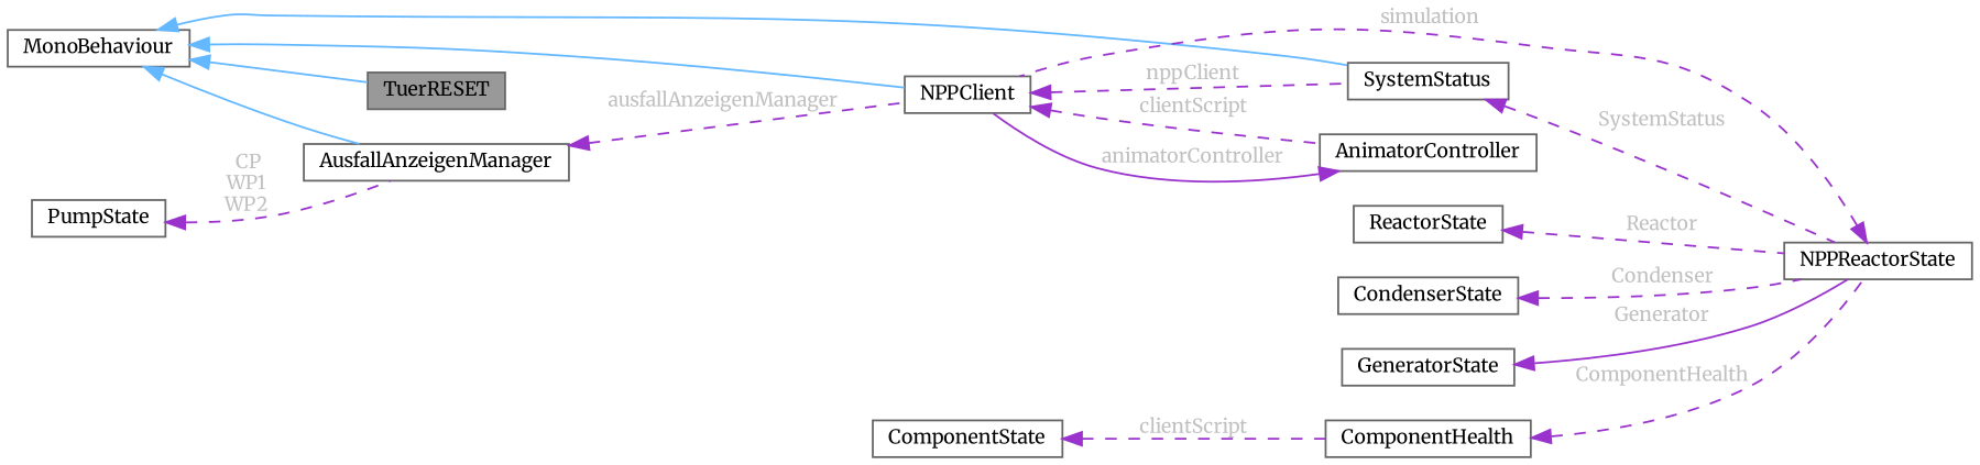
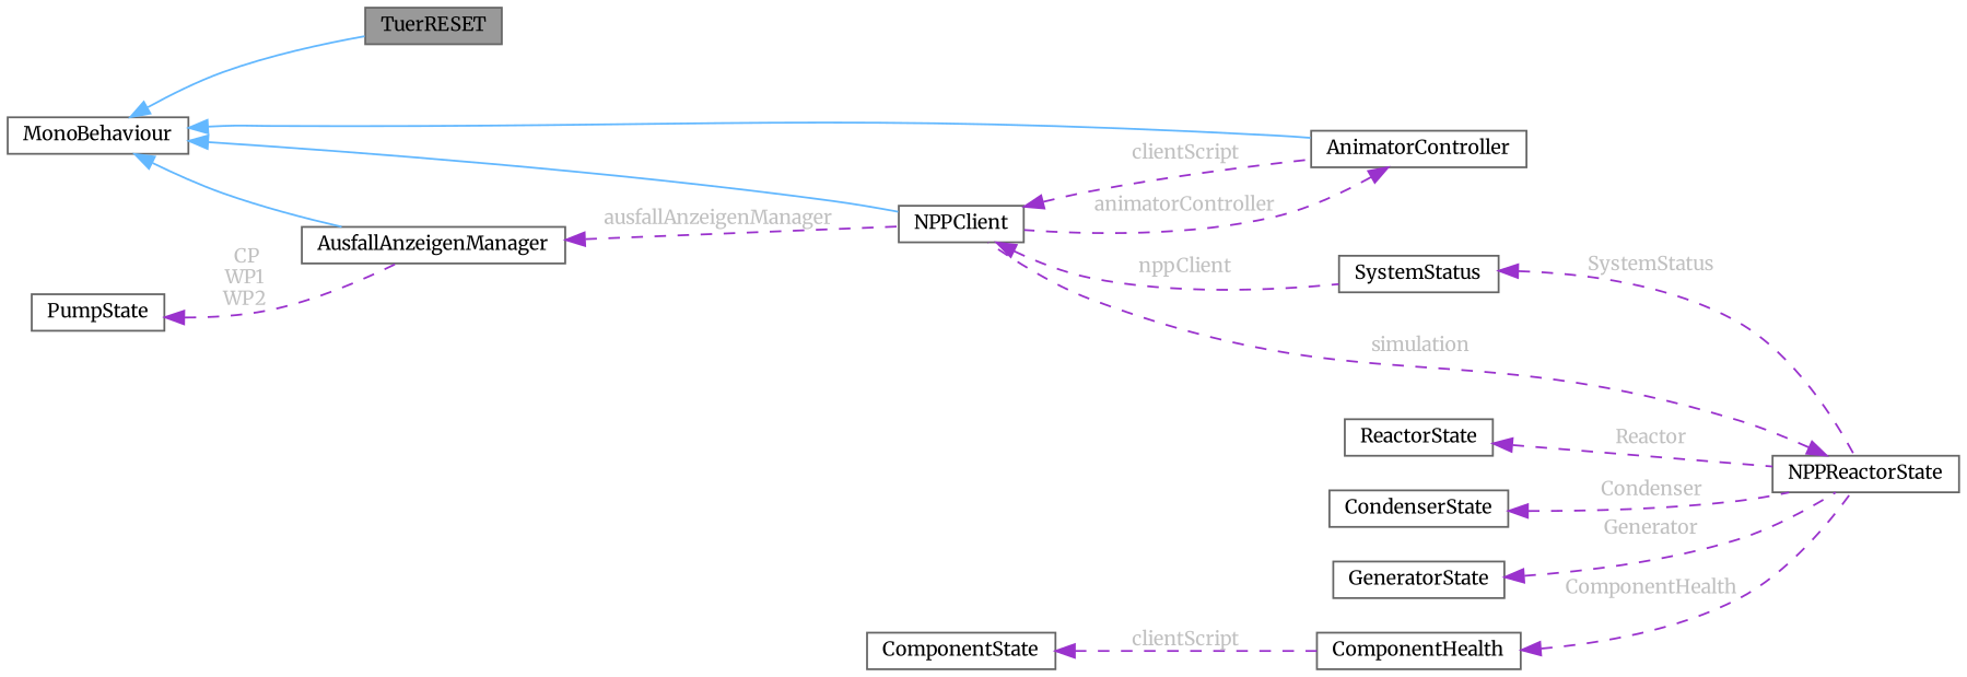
  digraph {
    fontname=Merriweather
    rankdir=LR
    node [color=gray40 fillcolor=white fontname=Merriweather fontsize=10 shape=box style=filled]
    edge [color=darkorchid3 dir=back fontname=Merriweather fontsize=10 labelfontname=Helvetica labelfontsize=10 style=dashed fontcolor=grey]
    n1 [fillcolor=grey60 fontcolor=black height=0.2 label=TuerRESET width=0.4]
    n2 [height=0.2 label=MonoBehaviour width=0.4]
    n3 [height=0.2 label=NPPClient width=0.4]
    n4 [height=0.2 label=AnimatorController width=0.4]
    n5 [height=0.2 label=AusfallAnzeigenManager width=0.4]
    n6 [height=0.2 label=SystemStatus width=0.4]
    n7 [height=0.2 label=NPPReactorState width=0.4]
    n8 [height=0.2 label=ReactorState width=0.4]
    n9 [height=0.2 label=PumpState width=0.4]
    n10 [height=0.2 label=CondenserState width=0.4]
    n11 [height=0.2 label=GeneratorState width=0.4]
    n12 [height=0.2 label=ComponentHealth width=0.4]
    n13 [height=0.2 label=ComponentState width=0.4]
    n2 -> n1 [color=steelblue1 style=solid fontcolor=""]
    n2 -> n3 [color=steelblue1 style=solid fontcolor=""]
-   n2 -> n6 [color=steelblue1 style=solid fontcolor=""]
+   n2 -> n4 [color=steelblue1 style=solid fontcolor=""]
    n2 -> n5 [color=steelblue1 style=solid fontcolor=""]
    n3 -> n4 [label=" clientScript"]
    n3 -> n6 [label=" nppClient"]
-   n4 -> n3 [label=" animatorController" style=solid]
+   n4 -> n3 [label=" animatorController"]
    n5 -> n3 [label=" ausfallAnzeigenManager"]
    n6 -> n7 [label=" SystemStatus"]
    n7 -> n3 [label=" simulation"]
    n8 -> n7 [label=" Reactor"]
    n9 -> n5 [label=" CP\nWP1\nWP2"]
    n10 -> n7 [label=" Condenser"]
-   n11 -> n7 [label=" Generator" style=solid]
+   n11 -> n7 [label=" Generator"]
    n12 -> n7 [label=" ComponentHealth"]
    n13 -> n12 [label=" clientScript"]
  }
